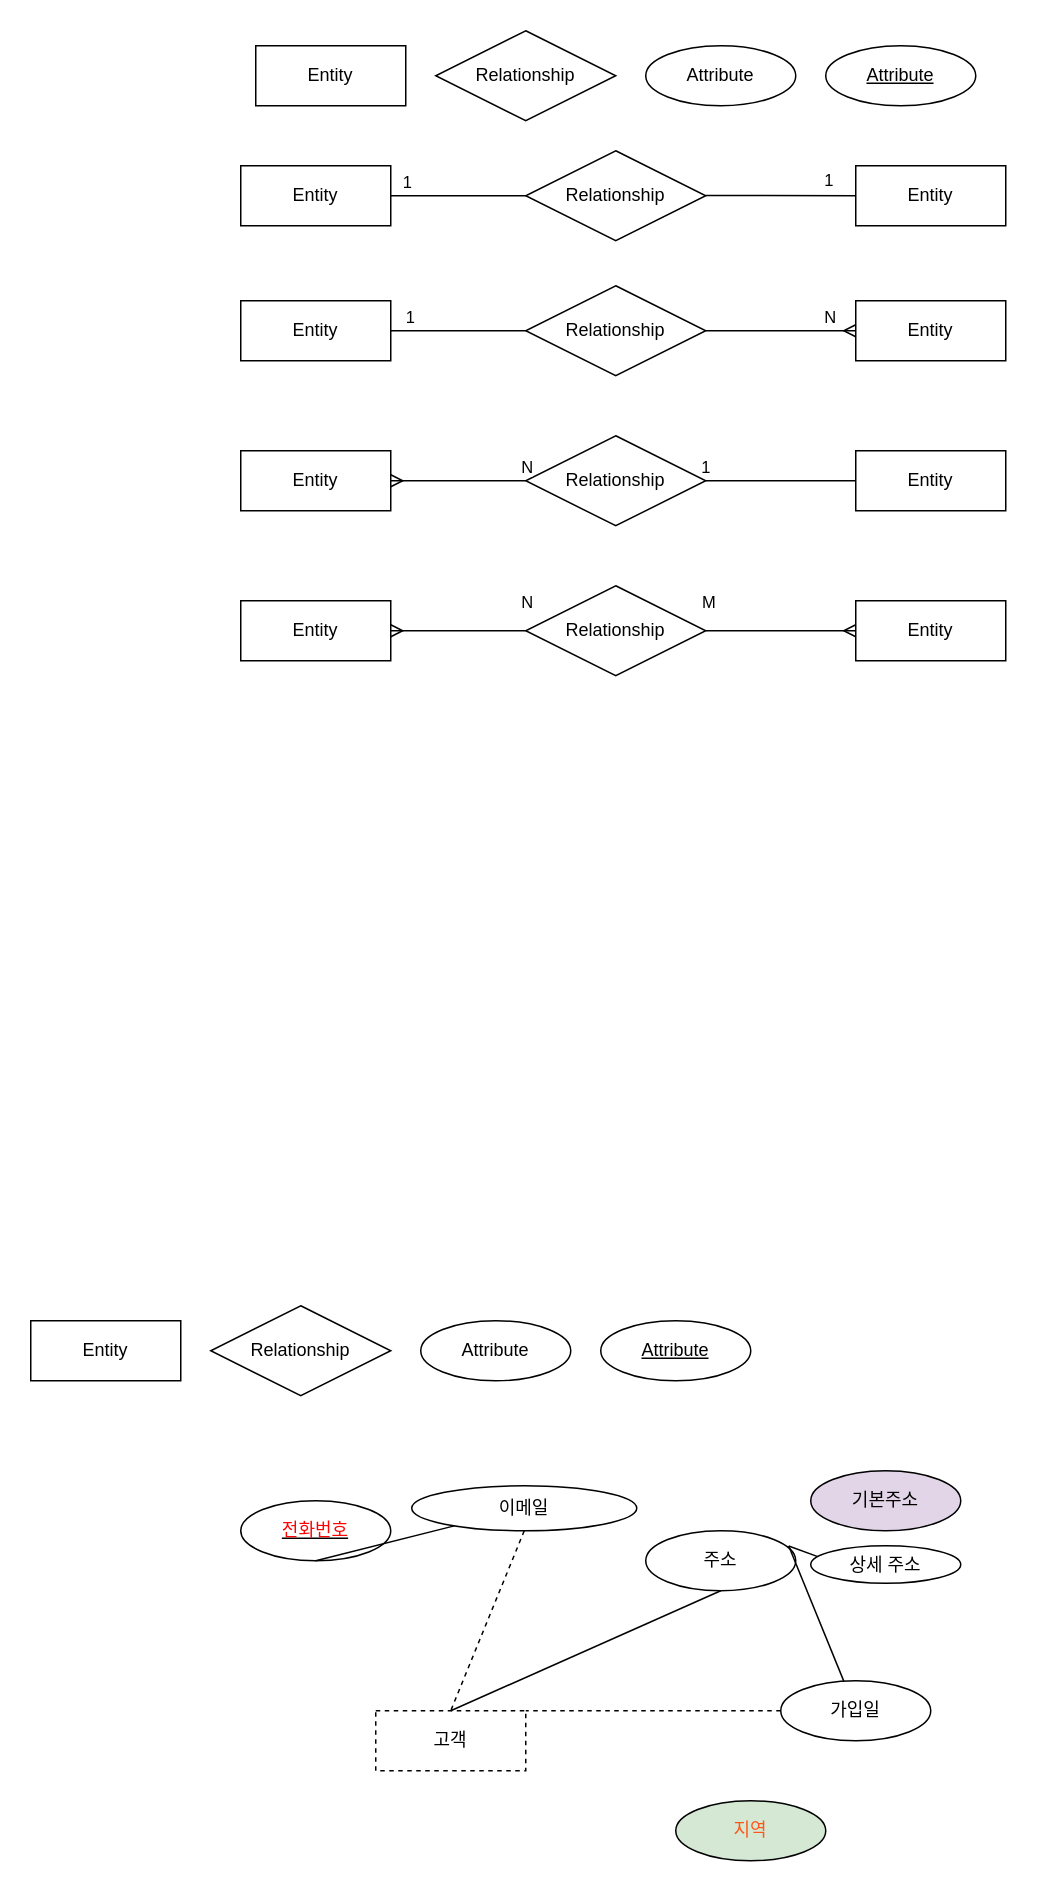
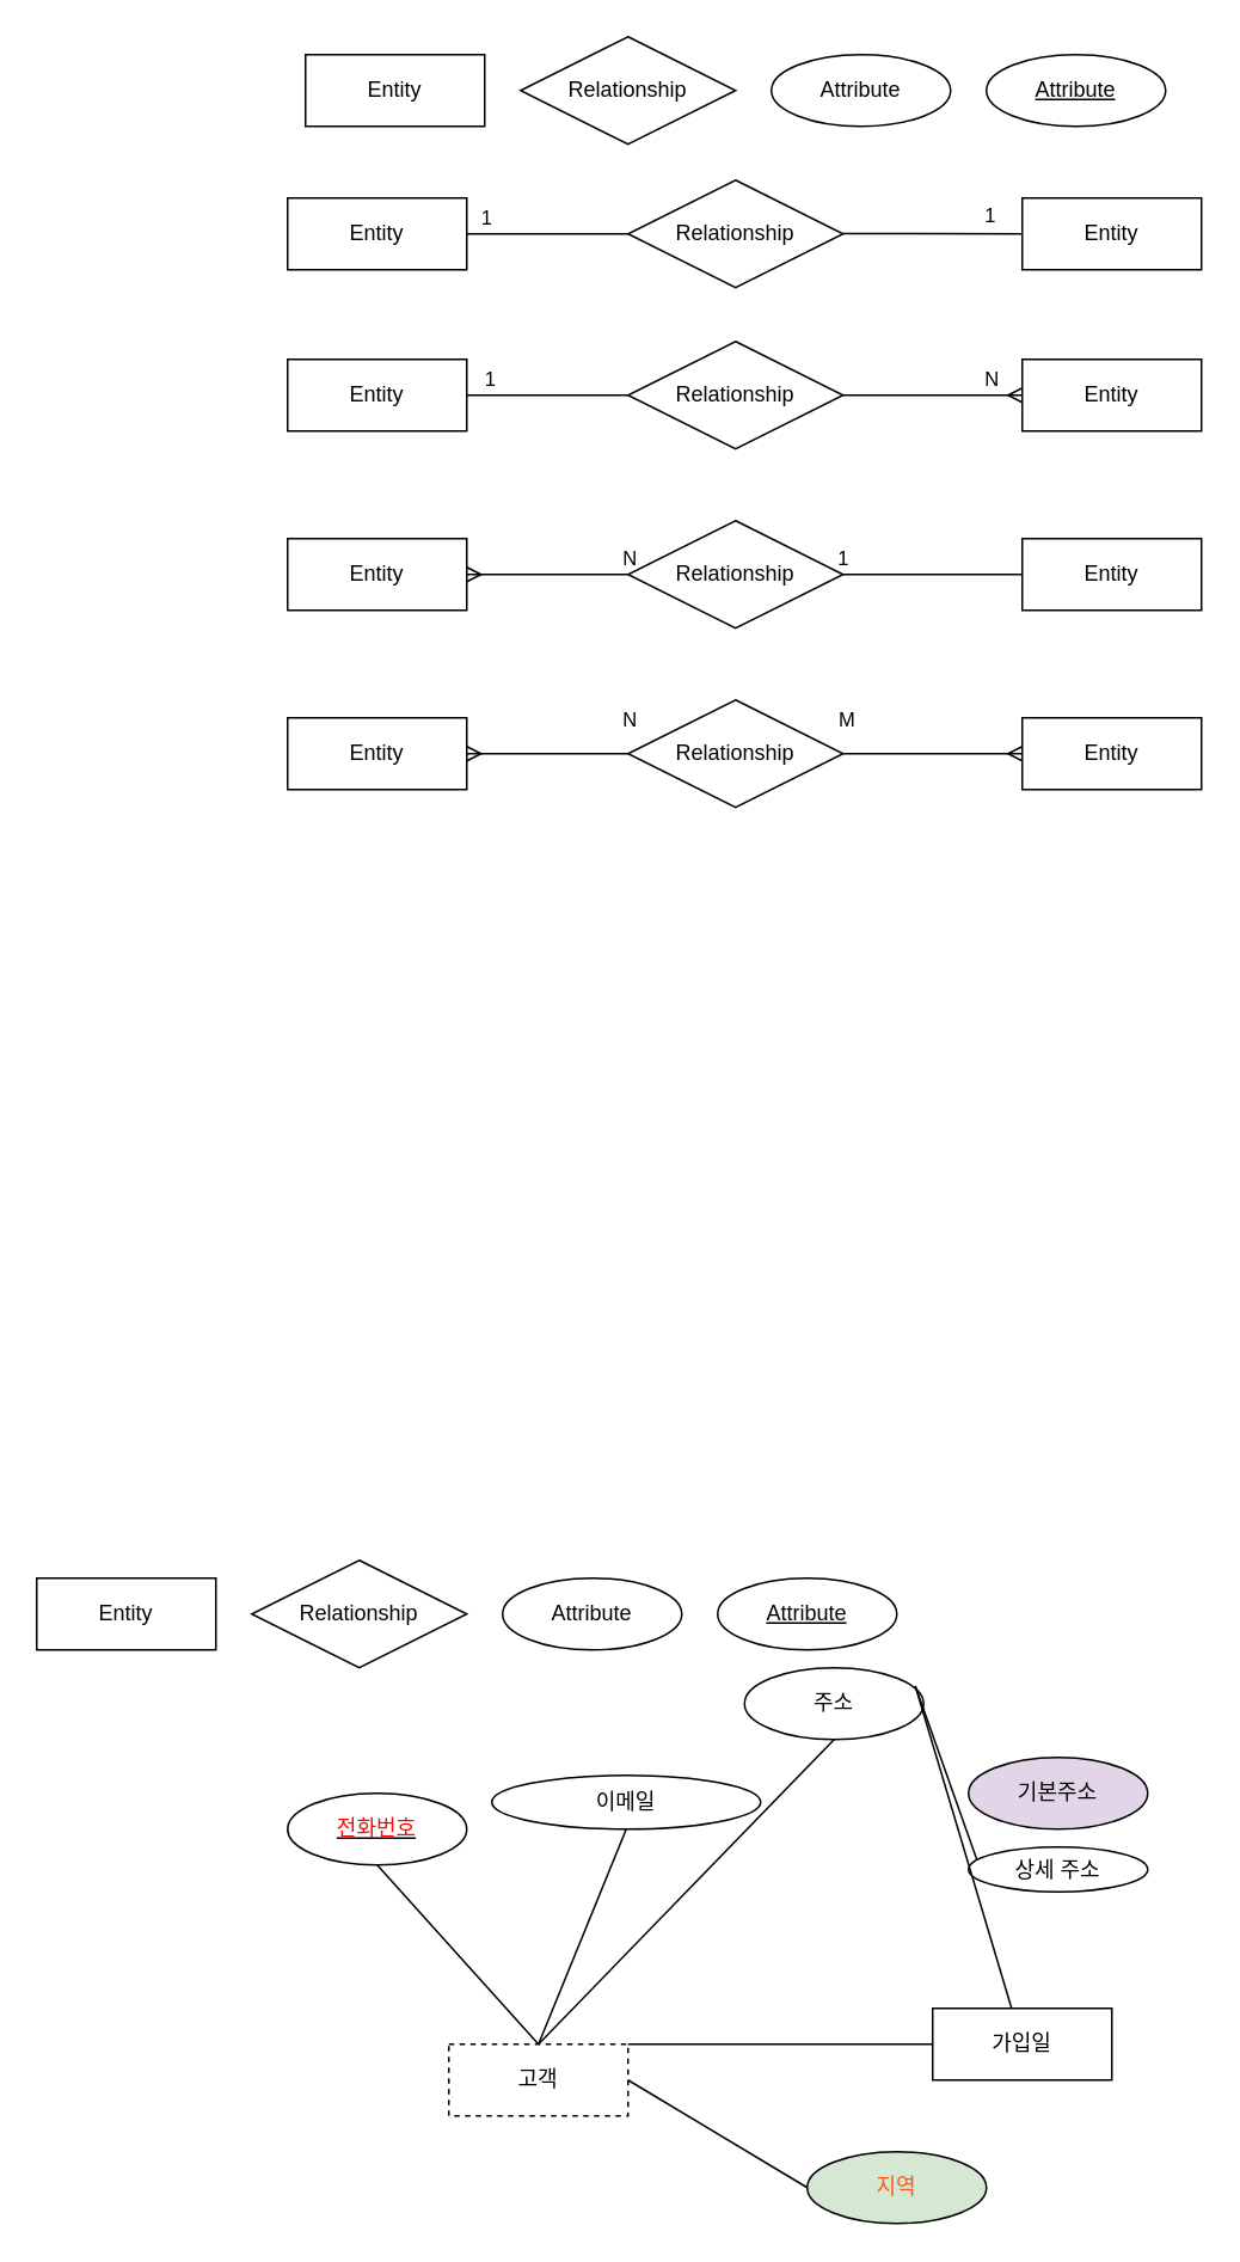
  <mxCell id="0" />
  <mxCell id="1" parent="0" />
  <mxCell id="2" value="Entity" style="whiteSpace=wrap;html=1;align=center;" vertex="1" parent="1"><mxGeometry x="170" y="30" width="100" height="40" as="geometry" /></mxCell>
  <mxCell id="3" value="Relationship" style="shape=rhombus;perimeter=rhombusPerimeter;whiteSpace=wrap;html=1;align=center;" vertex="1" parent="1"><mxGeometry x="290" y="20" width="120" height="60" as="geometry" /></mxCell>
  <mxCell id="4" value="Attribute" style="ellipse;whiteSpace=wrap;html=1;align=center;" vertex="1" parent="1"><mxGeometry x="430" y="30" width="100" height="40" as="geometry" /></mxCell>
  <mxCell id="5" value="Attribute" style="ellipse;whiteSpace=wrap;html=1;align=center;fontStyle=4;" vertex="1" parent="1"><mxGeometry x="550" y="30" width="100" height="40" as="geometry" /></mxCell>
  <mxCell id="6" value="Entity" style="whiteSpace=wrap;html=1;align=center;" vertex="1" parent="1"><mxGeometry x="160" y="110" width="100" height="40" as="geometry" /></mxCell>
  <mxCell id="7" value="Relationship" style="shape=rhombus;perimeter=rhombusPerimeter;whiteSpace=wrap;html=1;align=center;" vertex="1" parent="1"><mxGeometry x="350" y="100" width="120" height="60" as="geometry" /></mxCell>
  <mxCell id="8" value="Entity" style="whiteSpace=wrap;html=1;align=center;" vertex="1" parent="1"><mxGeometry x="570" y="110" width="100" height="40" as="geometry" /></mxCell>
  <mxCell id="9" value="" style="endArrow=none;html=1;rounded=0;exitX=1;exitY=0.5;exitDx=0;exitDy=0;entryX=0;entryY=0.5;entryDx=0;entryDy=0;" edge="1" parent="1" source="6" target="7"><mxGeometry relative="1" as="geometry"><mxPoint x="620" y="110" as="sourcePoint" /><mxPoint x="780" y="110" as="targetPoint" /></mxGeometry></mxCell>
  <mxCell id="10" value="1" style="edgeLabel;html=1;align=center;verticalAlign=middle;resizable=0;points=[];" vertex="1" connectable="0" parent="9"><mxGeometry x="-0.644" y="-1" relative="1" as="geometry"><mxPoint x="-6" y="-11" as="offset" /></mxGeometry></mxCell>
  <mxCell id="11" value="" style="endArrow=none;html=1;rounded=0;exitX=1;exitY=0.5;exitDx=0;exitDy=0;entryX=0;entryY=0.5;entryDx=0;entryDy=0;" edge="1" parent="1" target="8"><mxGeometry relative="1" as="geometry"><mxPoint x="470" y="129.83" as="sourcePoint" /><mxPoint x="480" y="130" as="targetPoint" /></mxGeometry></mxCell>
  <mxCell id="12" value="1" style="edgeLabel;html=1;align=center;verticalAlign=middle;resizable=0;points=[];" vertex="1" connectable="0" parent="11"><mxGeometry x="0.622" y="2" relative="1" as="geometry"><mxPoint y="-8" as="offset" /></mxGeometry></mxCell>
  <mxCell id="13" value="Entity" style="whiteSpace=wrap;html=1;align=center;" vertex="1" parent="1"><mxGeometry x="160" y="200" width="100" height="40" as="geometry" /></mxCell>
  <mxCell id="14" value="Relationship" style="shape=rhombus;perimeter=rhombusPerimeter;whiteSpace=wrap;html=1;align=center;" vertex="1" parent="1"><mxGeometry x="350" y="190" width="120" height="60" as="geometry" /></mxCell>
  <mxCell id="15" value="Entity" style="whiteSpace=wrap;html=1;align=center;" vertex="1" parent="1"><mxGeometry x="570" y="200" width="100" height="40" as="geometry" /></mxCell>
  <mxCell id="16" value="" style="endArrow=none;html=1;rounded=0;exitX=1;exitY=0.5;exitDx=0;exitDy=0;entryX=0;entryY=0.5;entryDx=0;entryDy=0;" edge="1" source="13" target="14" parent="1"><mxGeometry relative="1" as="geometry"><mxPoint x="620" y="200" as="sourcePoint" /><mxPoint x="780" y="200" as="targetPoint" /></mxGeometry></mxCell>
  <mxCell id="17" value="1" style="edgeLabel;html=1;align=center;verticalAlign=middle;resizable=0;points=[];" vertex="1" connectable="0" parent="16"><mxGeometry x="-0.73" relative="1" as="geometry"><mxPoint y="-10" as="offset" /></mxGeometry></mxCell>
  <mxCell id="18" value="Entity" style="whiteSpace=wrap;html=1;align=center;" vertex="1" parent="1"><mxGeometry x="160" y="300" width="100" height="40" as="geometry" /></mxCell>
  <mxCell id="19" value="Relationship" style="shape=rhombus;perimeter=rhombusPerimeter;whiteSpace=wrap;html=1;align=center;" vertex="1" parent="1"><mxGeometry x="350" y="290" width="120" height="60" as="geometry" /></mxCell>
  <mxCell id="20" value="Entity" style="whiteSpace=wrap;html=1;align=center;" vertex="1" parent="1"><mxGeometry x="570" y="300" width="100" height="40" as="geometry" /></mxCell>
  <mxCell id="21" value="Entity" style="whiteSpace=wrap;html=1;align=center;" vertex="1" parent="1"><mxGeometry x="160" y="400" width="100" height="40" as="geometry" /></mxCell>
  <mxCell id="22" value="Relationship" style="shape=rhombus;perimeter=rhombusPerimeter;whiteSpace=wrap;html=1;align=center;" vertex="1" parent="1"><mxGeometry x="350" y="390" width="120" height="60" as="geometry" /></mxCell>
  <mxCell id="23" value="Entity" style="whiteSpace=wrap;html=1;align=center;" vertex="1" parent="1"><mxGeometry x="570" y="400" width="100" height="40" as="geometry" /></mxCell>
  <mxCell id="24" value="" style="edgeStyle=entityRelationEdgeStyle;fontSize=12;html=1;endArrow=ERmany;rounded=0;entryX=0;entryY=0.5;entryDx=0;entryDy=0;exitX=1;exitY=0.5;exitDx=0;exitDy=0;" edge="1" parent="1" source="14" target="15"><mxGeometry width="100" height="100" relative="1" as="geometry"><mxPoint x="380" y="290" as="sourcePoint" /><mxPoint x="480" y="190" as="targetPoint" /></mxGeometry></mxCell>
  <mxCell id="25" value="N" style="edgeLabel;html=1;align=center;verticalAlign=middle;resizable=0;points=[];" vertex="1" connectable="0" parent="24"><mxGeometry x="0.643" relative="1" as="geometry"><mxPoint y="-10" as="offset" /></mxGeometry></mxCell>
  <mxCell id="26" value="" style="edgeStyle=entityRelationEdgeStyle;fontSize=12;html=1;endArrow=ERmany;rounded=0;entryX=1;entryY=0.5;entryDx=0;entryDy=0;exitX=0;exitY=0.5;exitDx=0;exitDy=0;" edge="1" parent="1" source="19" target="18"><mxGeometry width="100" height="100" relative="1" as="geometry"><mxPoint x="460" y="340" as="sourcePoint" /><mxPoint x="560" y="240" as="targetPoint" /></mxGeometry></mxCell>
  <mxCell id="27" value="N" style="edgeLabel;html=1;align=center;verticalAlign=middle;resizable=0;points=[];" vertex="1" connectable="0" parent="26"><mxGeometry x="0.654" y="-2" relative="1" as="geometry"><mxPoint x="74" y="-8" as="offset" /></mxGeometry></mxCell>
  <mxCell id="28" value="" style="endArrow=none;html=1;rounded=0;exitX=1;exitY=0.5;exitDx=0;exitDy=0;entryX=0;entryY=0.5;entryDx=0;entryDy=0;" edge="1" parent="1" source="19" target="20"><mxGeometry relative="1" as="geometry"><mxPoint x="430" y="290" as="sourcePoint" /><mxPoint x="590" y="290" as="targetPoint" /></mxGeometry></mxCell>
  <mxCell id="29" value="1" style="edgeLabel;html=1;align=center;verticalAlign=middle;resizable=0;points=[];" vertex="1" connectable="0" parent="28"><mxGeometry x="-0.831" y="2" relative="1" as="geometry"><mxPoint x="-9" y="-8" as="offset" /></mxGeometry></mxCell>
  <mxCell id="30" value="" style="edgeStyle=entityRelationEdgeStyle;fontSize=12;html=1;endArrow=ERmany;rounded=0;entryX=1;entryY=0.5;entryDx=0;entryDy=0;exitX=0;exitY=0.5;exitDx=0;exitDy=0;" edge="1" parent="1" source="22" target="21"><mxGeometry width="100" height="100" relative="1" as="geometry"><mxPoint x="460" y="340" as="sourcePoint" /><mxPoint x="560" y="240" as="targetPoint" /></mxGeometry></mxCell>
  <mxCell id="31" value="N" style="edgeLabel;html=1;align=center;verticalAlign=middle;resizable=0;points=[];" vertex="1" connectable="0" parent="30"><mxGeometry x="-0.651" y="-2" relative="1" as="geometry"><mxPoint x="16" y="-18" as="offset" /></mxGeometry></mxCell>
  <mxCell id="32" value="" style="edgeStyle=entityRelationEdgeStyle;fontSize=12;html=1;endArrow=ERmany;rounded=0;entryX=0;entryY=0.5;entryDx=0;entryDy=0;exitX=1;exitY=0.5;exitDx=0;exitDy=0;" edge="1" parent="1" source="22" target="23"><mxGeometry width="100" height="100" relative="1" as="geometry"><mxPoint x="550" y="370" as="sourcePoint" /><mxPoint x="460" y="370" as="targetPoint" /></mxGeometry></mxCell>
  <mxCell id="33" value="M" style="edgeLabel;html=1;align=center;verticalAlign=middle;resizable=0;points=[];" vertex="1" connectable="0" parent="32"><mxGeometry x="-0.749" y="-2" relative="1" as="geometry"><mxPoint x="-12" y="-22" as="offset" /></mxGeometry></mxCell>
  <mxCell id="34" value="Entity" style="whiteSpace=wrap;html=1;align=center;" vertex="1" parent="1"><mxGeometry x="20" y="880" width="100" height="40" as="geometry" /></mxCell>
  <mxCell id="35" value="Relationship" style="shape=rhombus;perimeter=rhombusPerimeter;whiteSpace=wrap;html=1;align=center;" vertex="1" parent="1"><mxGeometry x="140" y="870" width="120" height="60" as="geometry" /></mxCell>
  <mxCell id="36" value="Attribute" style="ellipse;whiteSpace=wrap;html=1;align=center;" vertex="1" parent="1"><mxGeometry x="280" y="880" width="100" height="40" as="geometry" /></mxCell>
  <mxCell id="37" value="Attribute" style="ellipse;whiteSpace=wrap;html=1;align=center;fontStyle=4;" vertex="1" parent="1"><mxGeometry x="400" y="880" width="100" height="40" as="geometry" /></mxCell>
  <mxCell id="38" value="고객" style="whiteSpace=wrap;html=1;align=center;dashed=1;" vertex="1" parent="1"><mxGeometry x="250" y="1140" width="100" height="40" as="geometry" /></mxCell>
  <mxCell id="39" value="&lt;u&gt;&lt;font color=&quot;#ff0202&quot;&gt;전화번호&lt;/font&gt;&lt;/u&gt;" style="ellipse;whiteSpace=wrap;html=1;align=center;" vertex="1" parent="1"><mxGeometry x="160" y="1000" width="100" height="40" as="geometry" /></mxCell>
  <mxCell id="40" value="이메일" style="ellipse;whiteSpace=wrap;html=1;align=center;" vertex="1" parent="1"><mxGeometry x="274" y="990" width="150" height="30" as="geometry" /></mxCell>
- <mxCell id="41" value="주소" style="ellipse;whiteSpace=wrap;html=1;align=center;" vertex="1" parent="1"><mxGeometry x="430" y="1020" width="100" height="40" as="geometry" /></mxCell>
- <mxCell id="42" value="" style="endArrow=none;html=1;rounded=0;exitX=0.5;exitY=1;exitDx=0;exitDy=0;" edge="1" parent="1" source="39" target="40"><mxGeometry relative="1" as="geometry"><mxPoint x="420" y="1170" as="sourcePoint" /><mxPoint x="580" y="1170" as="targetPoint" /></mxGeometry></mxCell>
- <mxCell id="43" value="" style="endArrow=none;html=1;rounded=0;exitX=0.5;exitY=1;exitDx=0;exitDy=0;entryX=0.5;entryY=0;entryDx=0;entryDy=0;dashed=1;" edge="1" parent="1" source="40" target="38"><mxGeometry relative="1" as="geometry"><mxPoint x="420" y="1170" as="sourcePoint" /><mxPoint x="580" y="1170" as="targetPoint" /></mxGeometry></mxCell>
+ <mxCell id="41" value="주소" style="ellipse;whiteSpace=wrap;html=1;align=center;" vertex="1" parent="1"><mxGeometry x="415" y="930" width="100" height="40" as="geometry" /></mxCell>
+ <mxCell id="42" value="" style="endArrow=none;html=1;rounded=0;exitX=0.5;exitY=1;exitDx=0;exitDy=0;entryX=0.5;entryY=0;entryDx=0;entryDy=0;" edge="1" parent="1" source="39" target="38"><mxGeometry relative="1" as="geometry"><mxPoint x="420" y="1170" as="sourcePoint" /><mxPoint x="580" y="1170" as="targetPoint" /></mxGeometry></mxCell>
+ <mxCell id="43" value="" style="endArrow=none;html=1;rounded=0;exitX=0.5;exitY=1;exitDx=0;exitDy=0;entryX=0.5;entryY=0;entryDx=0;entryDy=0;" edge="1" parent="1" source="40" target="38"><mxGeometry relative="1" as="geometry"><mxPoint x="420" y="1170" as="sourcePoint" /><mxPoint x="580" y="1170" as="targetPoint" /></mxGeometry></mxCell>
  <mxCell id="44" value="" style="endArrow=none;html=1;rounded=0;exitX=0.5;exitY=1;exitDx=0;exitDy=0;entryX=0.5;entryY=0;entryDx=0;entryDy=0;" edge="1" parent="1" source="41" target="38"><mxGeometry relative="1" as="geometry"><mxPoint x="420" y="1170" as="sourcePoint" /><mxPoint x="580" y="1170" as="targetPoint" /></mxGeometry></mxCell>
- <mxCell id="45" value="가입일" style="ellipse;whiteSpace=wrap;html=1;align=center;" vertex="1" parent="1"><mxGeometry x="520" y="1120" width="100" height="40" as="geometry" /></mxCell>
+ <mxCell id="45" value="가입일" style="whiteSpace=wrap;html=1;align=center;rounded=0;" vertex="1" parent="1"><mxGeometry x="520" y="1120" width="100" height="40" as="geometry" /></mxCell>
  <mxCell id="46" value="&lt;font color=&quot;#ff5619&quot;&gt;지역&lt;/font&gt;" style="ellipse;whiteSpace=wrap;html=1;align=center;fillColor=#d5e8d4;" vertex="1" parent="1"><mxGeometry x="450" y="1200" width="100" height="40" as="geometry" /></mxCell>
- <mxCell id="47" value="" style="endArrow=none;html=1;rounded=0;exitX=0;exitY=0.5;exitDx=0;exitDy=0;entryX=1;entryY=0;entryDx=0;entryDy=0;dashed=1;" edge="1" parent="1" source="45" target="38"><mxGeometry relative="1" as="geometry"><mxPoint x="420" y="1170" as="sourcePoint" /><mxPoint x="580" y="1170" as="targetPoint" /></mxGeometry></mxCell>
+ <mxCell id="47" value="" style="endArrow=none;html=1;rounded=0;exitX=0;exitY=0.5;exitDx=0;exitDy=0;entryX=1;entryY=0;entryDx=0;entryDy=0;" edge="1" parent="1" source="45" target="38"><mxGeometry relative="1" as="geometry"><mxPoint x="420" y="1170" as="sourcePoint" /><mxPoint x="580" y="1170" as="targetPoint" /></mxGeometry></mxCell>
+ <mxCell id="48" value="" style="endArrow=none;html=1;rounded=0;entryX=1;entryY=0.5;entryDx=0;entryDy=0;exitX=0;exitY=0.5;exitDx=0;exitDy=0;" edge="1" parent="1" source="46" target="38"><mxGeometry relative="1" as="geometry"><mxPoint x="450" y="1280" as="sourcePoint" /><mxPoint x="580" y="1170" as="targetPoint" /></mxGeometry></mxCell>
  <mxCell id="49" value="기본주소" style="ellipse;whiteSpace=wrap;html=1;align=center;fillColor=#e1d5e7;" vertex="1" parent="1"><mxGeometry x="540" y="980" width="100" height="40" as="geometry" /></mxCell>
  <mxCell id="50" value="상세 주소" style="ellipse;whiteSpace=wrap;html=1;align=center;" vertex="1" parent="1"><mxGeometry x="540" y="1030" width="100" height="25" as="geometry" /></mxCell>
  <mxCell id="51" value="" style="endArrow=none;html=1;rounded=0;exitX=0.953;exitY=0.254;exitDx=0;exitDy=0;exitPerimeter=0;" edge="1" parent="1" source="41" target="45"><mxGeometry relative="1" as="geometry"><mxPoint x="520" y="1029.43" as="sourcePoint" /><mxPoint x="680" y="1029.43" as="targetPoint" /></mxGeometry></mxCell>
  <mxCell id="52" value="" style="endArrow=none;html=1;rounded=0;entryX=0.047;entryY=0.289;entryDx=0;entryDy=0;entryPerimeter=0;exitX=0.953;exitY=0.254;exitDx=0;exitDy=0;exitPerimeter=0;" edge="1" parent="1" source="41" target="50"><mxGeometry relative="1" as="geometry"><mxPoint x="520" y="1029.43" as="sourcePoint" /><mxPoint x="680" y="1029.43" as="targetPoint" /></mxGeometry></mxCell>
